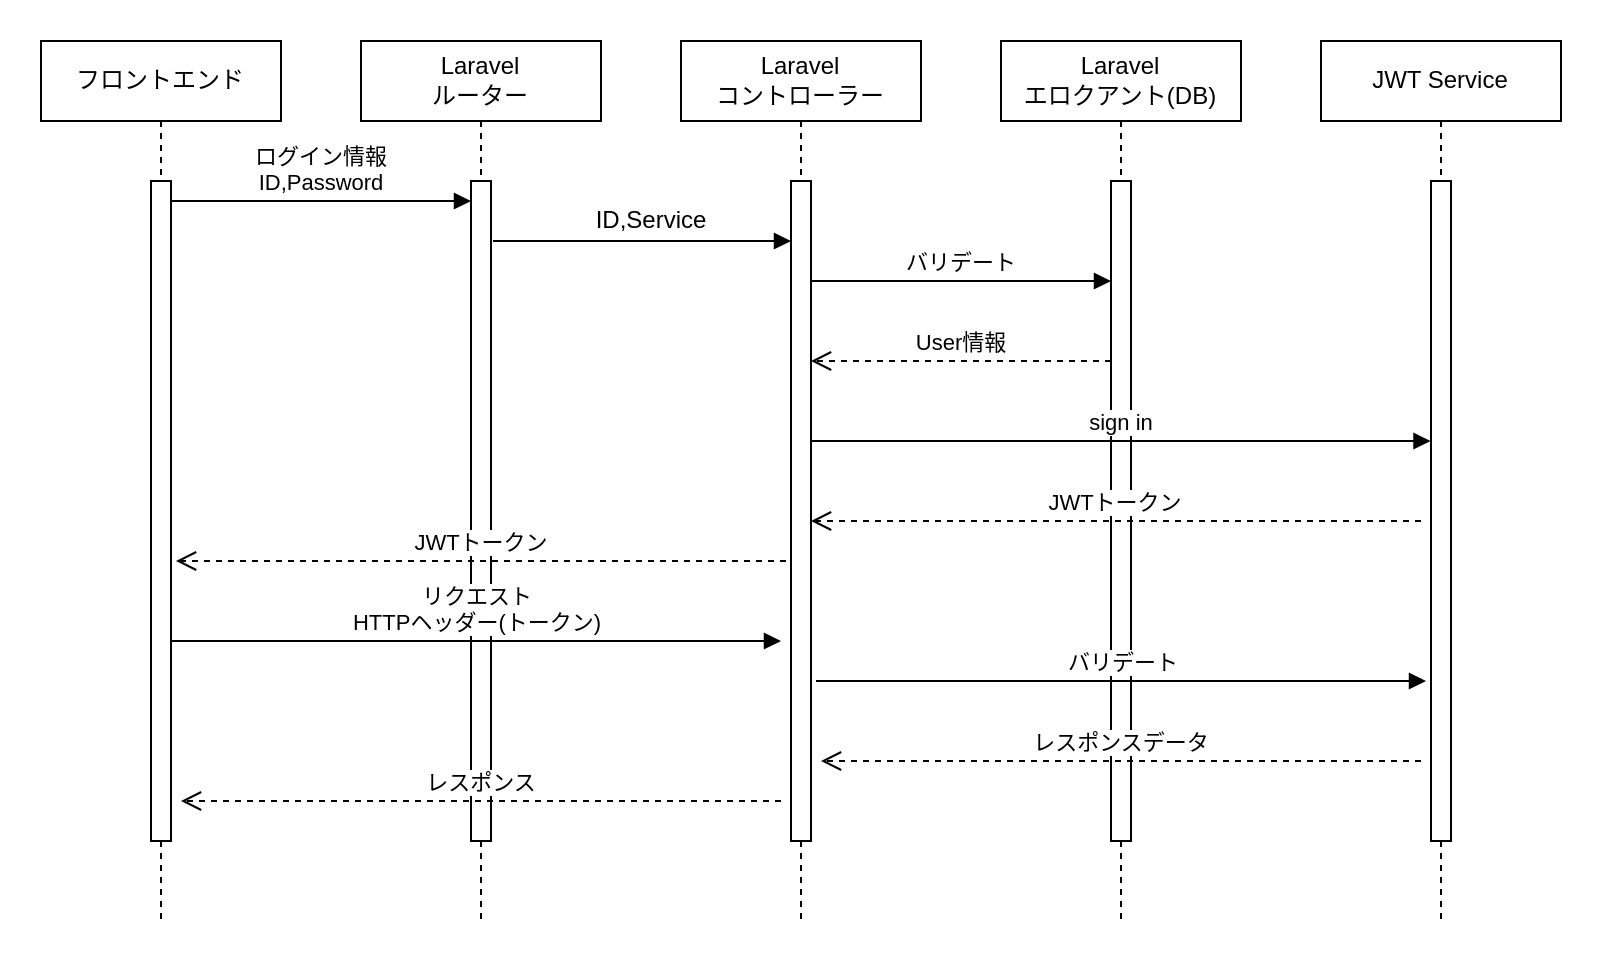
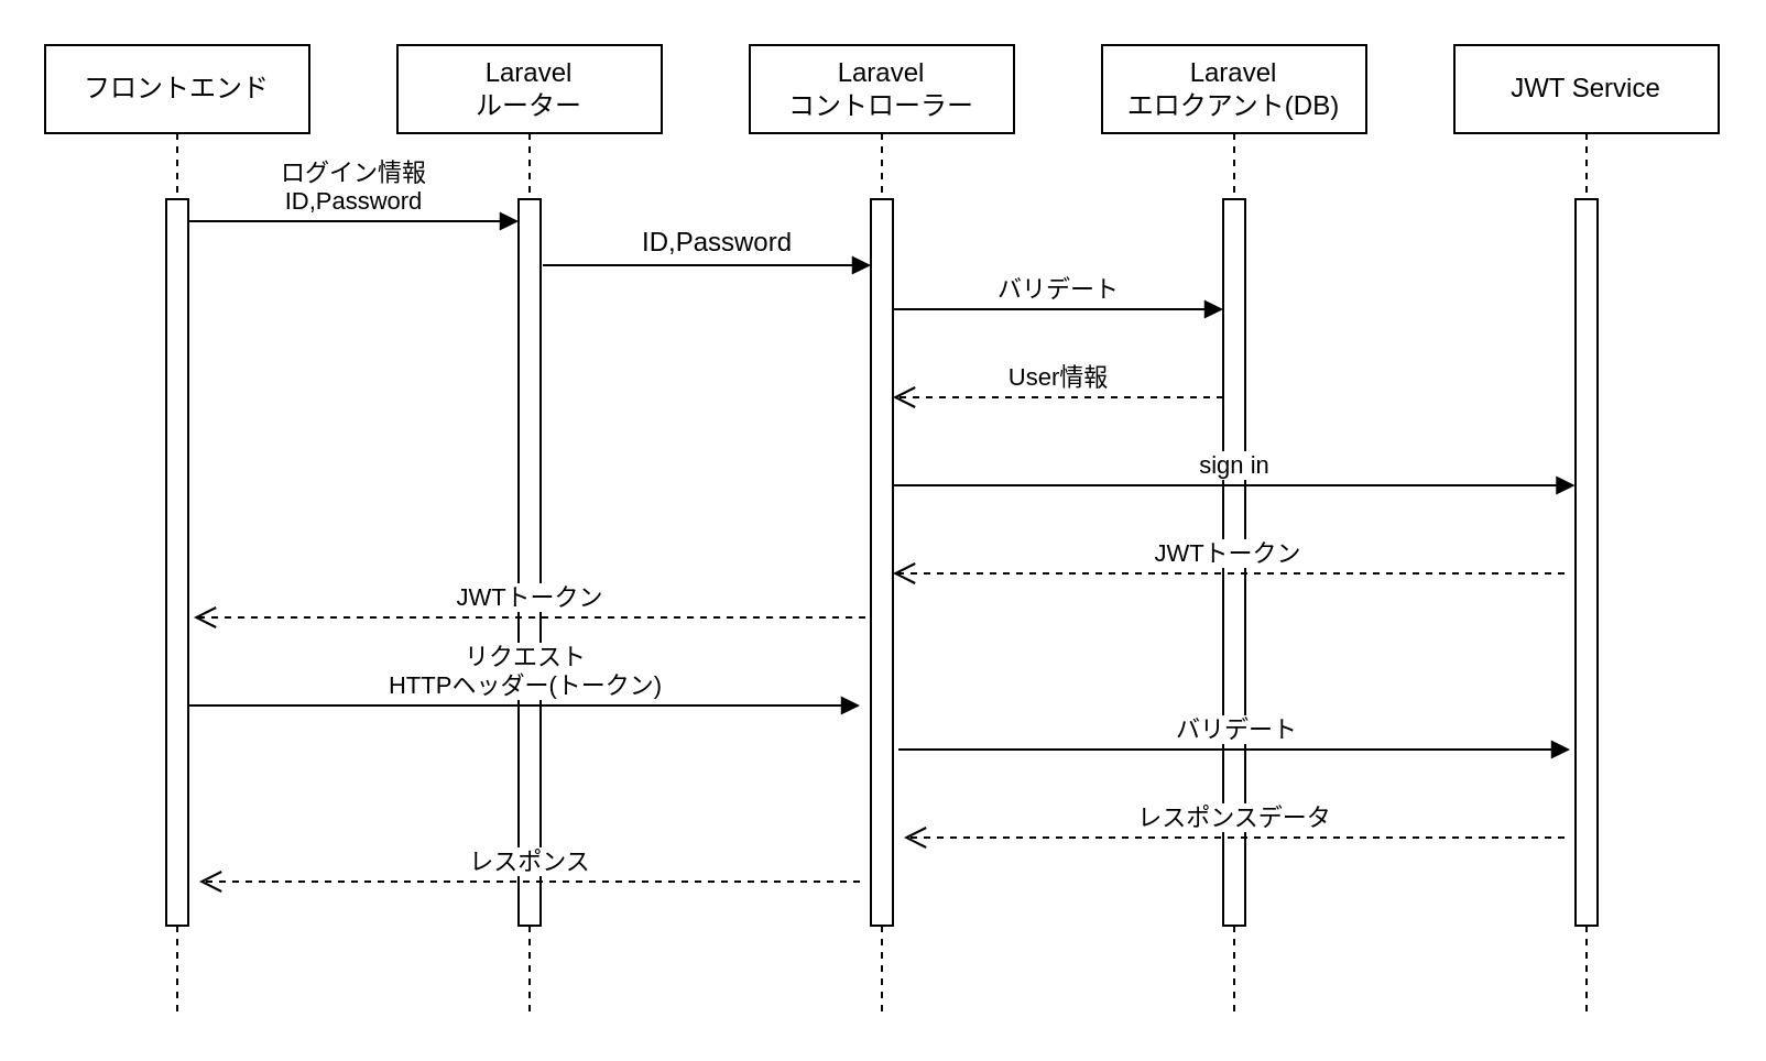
  <mxCell id="0" />
  <mxCell id="1" parent="0" />
  <mxCell id="2" value="フロントエンド" style="shape=umlLifeline;perimeter=lifelinePerimeter;whiteSpace=wrap;html=1;container=0;dropTarget=0;collapsible=0;recursiveResize=0;outlineConnect=0;portConstraint=eastwest;newEdgeStyle={&quot;edgeStyle&quot;:&quot;elbowEdgeStyle&quot;,&quot;elbow&quot;:&quot;vertical&quot;,&quot;curved&quot;:0,&quot;rounded&quot;:0};" parent="1" vertex="1"><mxGeometry x="20" y="20" width="120" height="440" as="geometry" /></mxCell>
  <mxCell id="3" value="" style="html=1;points=[];perimeter=orthogonalPerimeter;outlineConnect=0;targetShapes=umlLifeline;portConstraint=eastwest;newEdgeStyle={&quot;edgeStyle&quot;:&quot;elbowEdgeStyle&quot;,&quot;elbow&quot;:&quot;vertical&quot;,&quot;curved&quot;:0,&quot;rounded&quot;:0};" parent="2" vertex="1"><mxGeometry x="55" y="70" width="10" height="330" as="geometry" /></mxCell>
  <mxCell id="4" value="Laravel&lt;br&gt;ルーター" style="shape=umlLifeline;perimeter=lifelinePerimeter;whiteSpace=wrap;html=1;container=0;dropTarget=0;collapsible=0;recursiveResize=0;outlineConnect=0;portConstraint=eastwest;newEdgeStyle={&quot;edgeStyle&quot;:&quot;elbowEdgeStyle&quot;,&quot;elbow&quot;:&quot;vertical&quot;,&quot;curved&quot;:0,&quot;rounded&quot;:0};" parent="1" vertex="1"><mxGeometry x="180" y="20" width="120" height="440" as="geometry" /></mxCell>
  <mxCell id="5" value="" style="html=1;points=[];perimeter=orthogonalPerimeter;outlineConnect=0;targetShapes=umlLifeline;portConstraint=eastwest;newEdgeStyle={&quot;edgeStyle&quot;:&quot;elbowEdgeStyle&quot;,&quot;elbow&quot;:&quot;vertical&quot;,&quot;curved&quot;:0,&quot;rounded&quot;:0};" parent="4" vertex="1"><mxGeometry x="55" y="70" width="10" height="330" as="geometry" /></mxCell>
  <mxCell id="6" value="ログイン情報&lt;br&gt;ID,Password" style="html=1;verticalAlign=bottom;endArrow=block;edgeStyle=elbowEdgeStyle;elbow=vertical;curved=0;rounded=0;" parent="1" source="3" target="5" edge="1"><mxGeometry relative="1" as="geometry"><mxPoint x="175" y="110" as="sourcePoint" /><Array as="points"><mxPoint x="160" y="100" /></Array></mxGeometry></mxCell>
  <mxCell id="7" value="Laravel&lt;br&gt;コントローラー" style="shape=umlLifeline;perimeter=lifelinePerimeter;whiteSpace=wrap;html=1;container=0;dropTarget=0;collapsible=0;recursiveResize=0;outlineConnect=0;portConstraint=eastwest;newEdgeStyle={&quot;edgeStyle&quot;:&quot;elbowEdgeStyle&quot;,&quot;elbow&quot;:&quot;vertical&quot;,&quot;curved&quot;:0,&quot;rounded&quot;:0};" vertex="1" parent="1"><mxGeometry x="340" y="20" width="120" height="440" as="geometry" /></mxCell>
  <mxCell id="8" value="" style="html=1;points=[];perimeter=orthogonalPerimeter;outlineConnect=0;targetShapes=umlLifeline;portConstraint=eastwest;newEdgeStyle={&quot;edgeStyle&quot;:&quot;elbowEdgeStyle&quot;,&quot;elbow&quot;:&quot;vertical&quot;,&quot;curved&quot;:0,&quot;rounded&quot;:0};" vertex="1" parent="7"><mxGeometry x="55" y="70" width="10" height="330" as="geometry" /></mxCell>
  <mxCell id="9" value="" style="html=1;verticalAlign=bottom;endArrow=block;edgeStyle=elbowEdgeStyle;elbow=vertical;curved=0;rounded=0;" edge="1" parent="1" target="8"><mxGeometry relative="1" as="geometry"><mxPoint x="246" y="120" as="sourcePoint" /><Array as="points"><mxPoint x="331" y="120" /></Array><mxPoint x="376" y="120" as="targetPoint" /></mxGeometry></mxCell>
- <mxCell id="10" value="ID,Service" style="text;html=1;align=center;verticalAlign=middle;resizable=0;points=[];autosize=1;strokeColor=none;fillColor=none;" vertex="1" parent="1"><mxGeometry x="280" y="95" width="90" height="30" as="geometry" /></mxCell>
+ <mxCell id="10" value="ID,Password" style="text;html=1;align=center;verticalAlign=middle;resizable=0;points=[];autosize=1;strokeColor=none;fillColor=none;" vertex="1" parent="1"><mxGeometry x="280" y="95" width="90" height="30" as="geometry" /></mxCell>
  <mxCell id="11" value="バリデート" style="html=1;verticalAlign=bottom;endArrow=block;edgeStyle=elbowEdgeStyle;elbow=vertical;curved=0;rounded=0;" edge="1" parent="1"><mxGeometry relative="1" as="geometry"><mxPoint x="405" y="140" as="sourcePoint" /><Array as="points"><mxPoint x="480" y="140" /></Array><mxPoint x="555" y="140" as="targetPoint" /></mxGeometry></mxCell>
  <mxCell id="12" value="Laravel&lt;br&gt;エロクアント(DB)" style="shape=umlLifeline;perimeter=lifelinePerimeter;whiteSpace=wrap;html=1;container=0;dropTarget=0;collapsible=0;recursiveResize=0;outlineConnect=0;portConstraint=eastwest;newEdgeStyle={&quot;edgeStyle&quot;:&quot;elbowEdgeStyle&quot;,&quot;elbow&quot;:&quot;vertical&quot;,&quot;curved&quot;:0,&quot;rounded&quot;:0};" vertex="1" parent="1"><mxGeometry x="500" y="20" width="120" height="440" as="geometry" /></mxCell>
  <mxCell id="13" value="" style="html=1;points=[];perimeter=orthogonalPerimeter;outlineConnect=0;targetShapes=umlLifeline;portConstraint=eastwest;newEdgeStyle={&quot;edgeStyle&quot;:&quot;elbowEdgeStyle&quot;,&quot;elbow&quot;:&quot;vertical&quot;,&quot;curved&quot;:0,&quot;rounded&quot;:0};" vertex="1" parent="12"><mxGeometry x="55" y="70" width="10" height="330" as="geometry" /></mxCell>
  <mxCell id="14" value="User情報" style="html=1;verticalAlign=bottom;endArrow=open;dashed=1;endSize=8;edgeStyle=elbowEdgeStyle;elbow=vertical;curved=0;rounded=0;" edge="1" parent="1"><mxGeometry relative="1" as="geometry"><mxPoint x="405" y="180" as="targetPoint" /><Array as="points"><mxPoint x="490" y="180" /></Array><mxPoint x="555" y="180" as="sourcePoint" /></mxGeometry></mxCell>
  <mxCell id="15" value="sign in" style="html=1;verticalAlign=bottom;endArrow=block;edgeStyle=elbowEdgeStyle;elbow=vertical;curved=0;rounded=0;" edge="1" parent="1"><mxGeometry x="0.326" relative="1" as="geometry"><mxPoint x="554.75" y="220" as="sourcePoint" /><Array as="points"><mxPoint x="405.25" y="220" /></Array><mxPoint x="714.75" y="220" as="targetPoint" /><mxPoint as="offset" /></mxGeometry></mxCell>
  <mxCell id="16" value="JWT Service" style="shape=umlLifeline;perimeter=lifelinePerimeter;whiteSpace=wrap;html=1;container=0;dropTarget=0;collapsible=0;recursiveResize=0;outlineConnect=0;portConstraint=eastwest;newEdgeStyle={&quot;edgeStyle&quot;:&quot;elbowEdgeStyle&quot;,&quot;elbow&quot;:&quot;vertical&quot;,&quot;curved&quot;:0,&quot;rounded&quot;:0};" vertex="1" parent="1"><mxGeometry x="660" y="20" width="120" height="440" as="geometry" /></mxCell>
  <mxCell id="17" value="" style="html=1;points=[];perimeter=orthogonalPerimeter;outlineConnect=0;targetShapes=umlLifeline;portConstraint=eastwest;newEdgeStyle={&quot;edgeStyle&quot;:&quot;elbowEdgeStyle&quot;,&quot;elbow&quot;:&quot;vertical&quot;,&quot;curved&quot;:0,&quot;rounded&quot;:0};" vertex="1" parent="16"><mxGeometry x="55" y="70" width="10" height="330" as="geometry" /></mxCell>
  <mxCell id="18" value="JWTトークン" style="html=1;verticalAlign=bottom;endArrow=open;dashed=1;endSize=8;edgeStyle=elbowEdgeStyle;elbow=vertical;curved=0;rounded=0;" edge="1" parent="1" target="8"><mxGeometry relative="1" as="geometry"><mxPoint x="399.5" y="260" as="targetPoint" /><Array as="points"><mxPoint x="645" y="260" /></Array><mxPoint x="710" y="260" as="sourcePoint" /></mxGeometry></mxCell>
  <mxCell id="19" value="JWTトークン" style="html=1;verticalAlign=bottom;endArrow=open;dashed=1;endSize=8;edgeStyle=elbowEdgeStyle;elbow=vertical;curved=0;rounded=0;" edge="1" parent="1"><mxGeometry relative="1" as="geometry"><mxPoint x="87.5" y="280" as="targetPoint" /><Array as="points"><mxPoint x="327.5" y="280" /></Array><mxPoint x="392.5" y="280" as="sourcePoint" /></mxGeometry></mxCell>
  <mxCell id="20" value="リクエスト&lt;br&gt;HTTPヘッダー(トークン)" style="html=1;verticalAlign=bottom;endArrow=block;edgeStyle=elbowEdgeStyle;elbow=vertical;curved=0;rounded=0;" edge="1" parent="1"><mxGeometry relative="1" as="geometry"><mxPoint x="85" y="320" as="sourcePoint" /><Array as="points"><mxPoint x="160" y="320" /></Array><mxPoint x="390" y="320" as="targetPoint" /></mxGeometry></mxCell>
  <mxCell id="21" value="バリデート" style="html=1;verticalAlign=bottom;endArrow=block;edgeStyle=elbowEdgeStyle;elbow=vertical;curved=0;rounded=0;" edge="1" parent="1"><mxGeometry relative="1" as="geometry"><mxPoint x="407.5" y="340" as="sourcePoint" /><Array as="points"><mxPoint x="482.5" y="340" /></Array><mxPoint x="712.5" y="340" as="targetPoint" /></mxGeometry></mxCell>
  <mxCell id="22" value="レスポンスデータ" style="html=1;verticalAlign=bottom;endArrow=open;dashed=1;endSize=8;edgeStyle=elbowEdgeStyle;elbow=vertical;curved=0;rounded=0;" parent="1" edge="1"><mxGeometry x="-0.002" relative="1" as="geometry"><mxPoint x="410" y="380" as="targetPoint" /><Array as="points"><mxPoint x="645" y="380" /></Array><mxPoint x="710" y="380" as="sourcePoint" /><mxPoint as="offset" /></mxGeometry></mxCell>
  <mxCell id="23" value="レスポンス" style="html=1;verticalAlign=bottom;endArrow=open;dashed=1;endSize=8;edgeStyle=elbowEdgeStyle;elbow=vertical;curved=0;rounded=0;" edge="1" parent="1"><mxGeometry x="-0.002" relative="1" as="geometry"><mxPoint x="90" y="400" as="targetPoint" /><Array as="points"><mxPoint x="325" y="400" /></Array><mxPoint x="390" y="400" as="sourcePoint" /><mxPoint as="offset" /></mxGeometry></mxCell>
